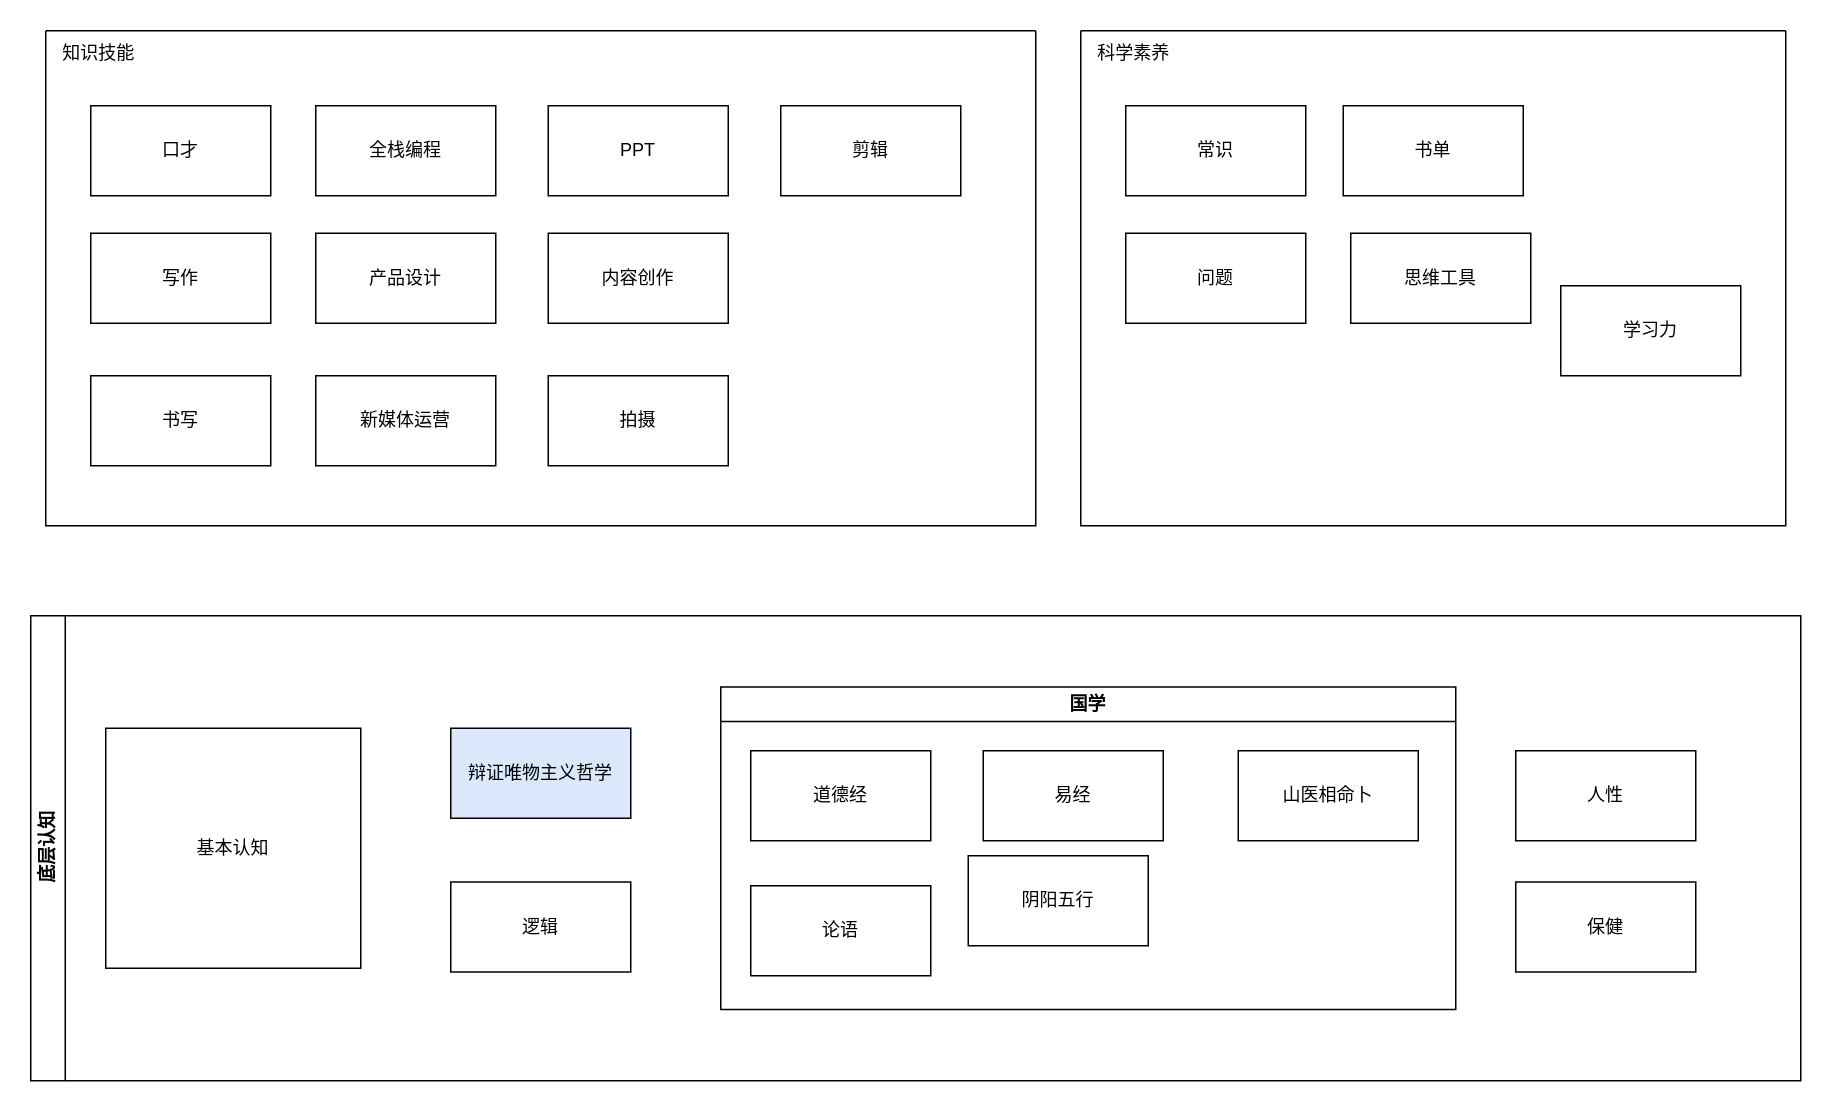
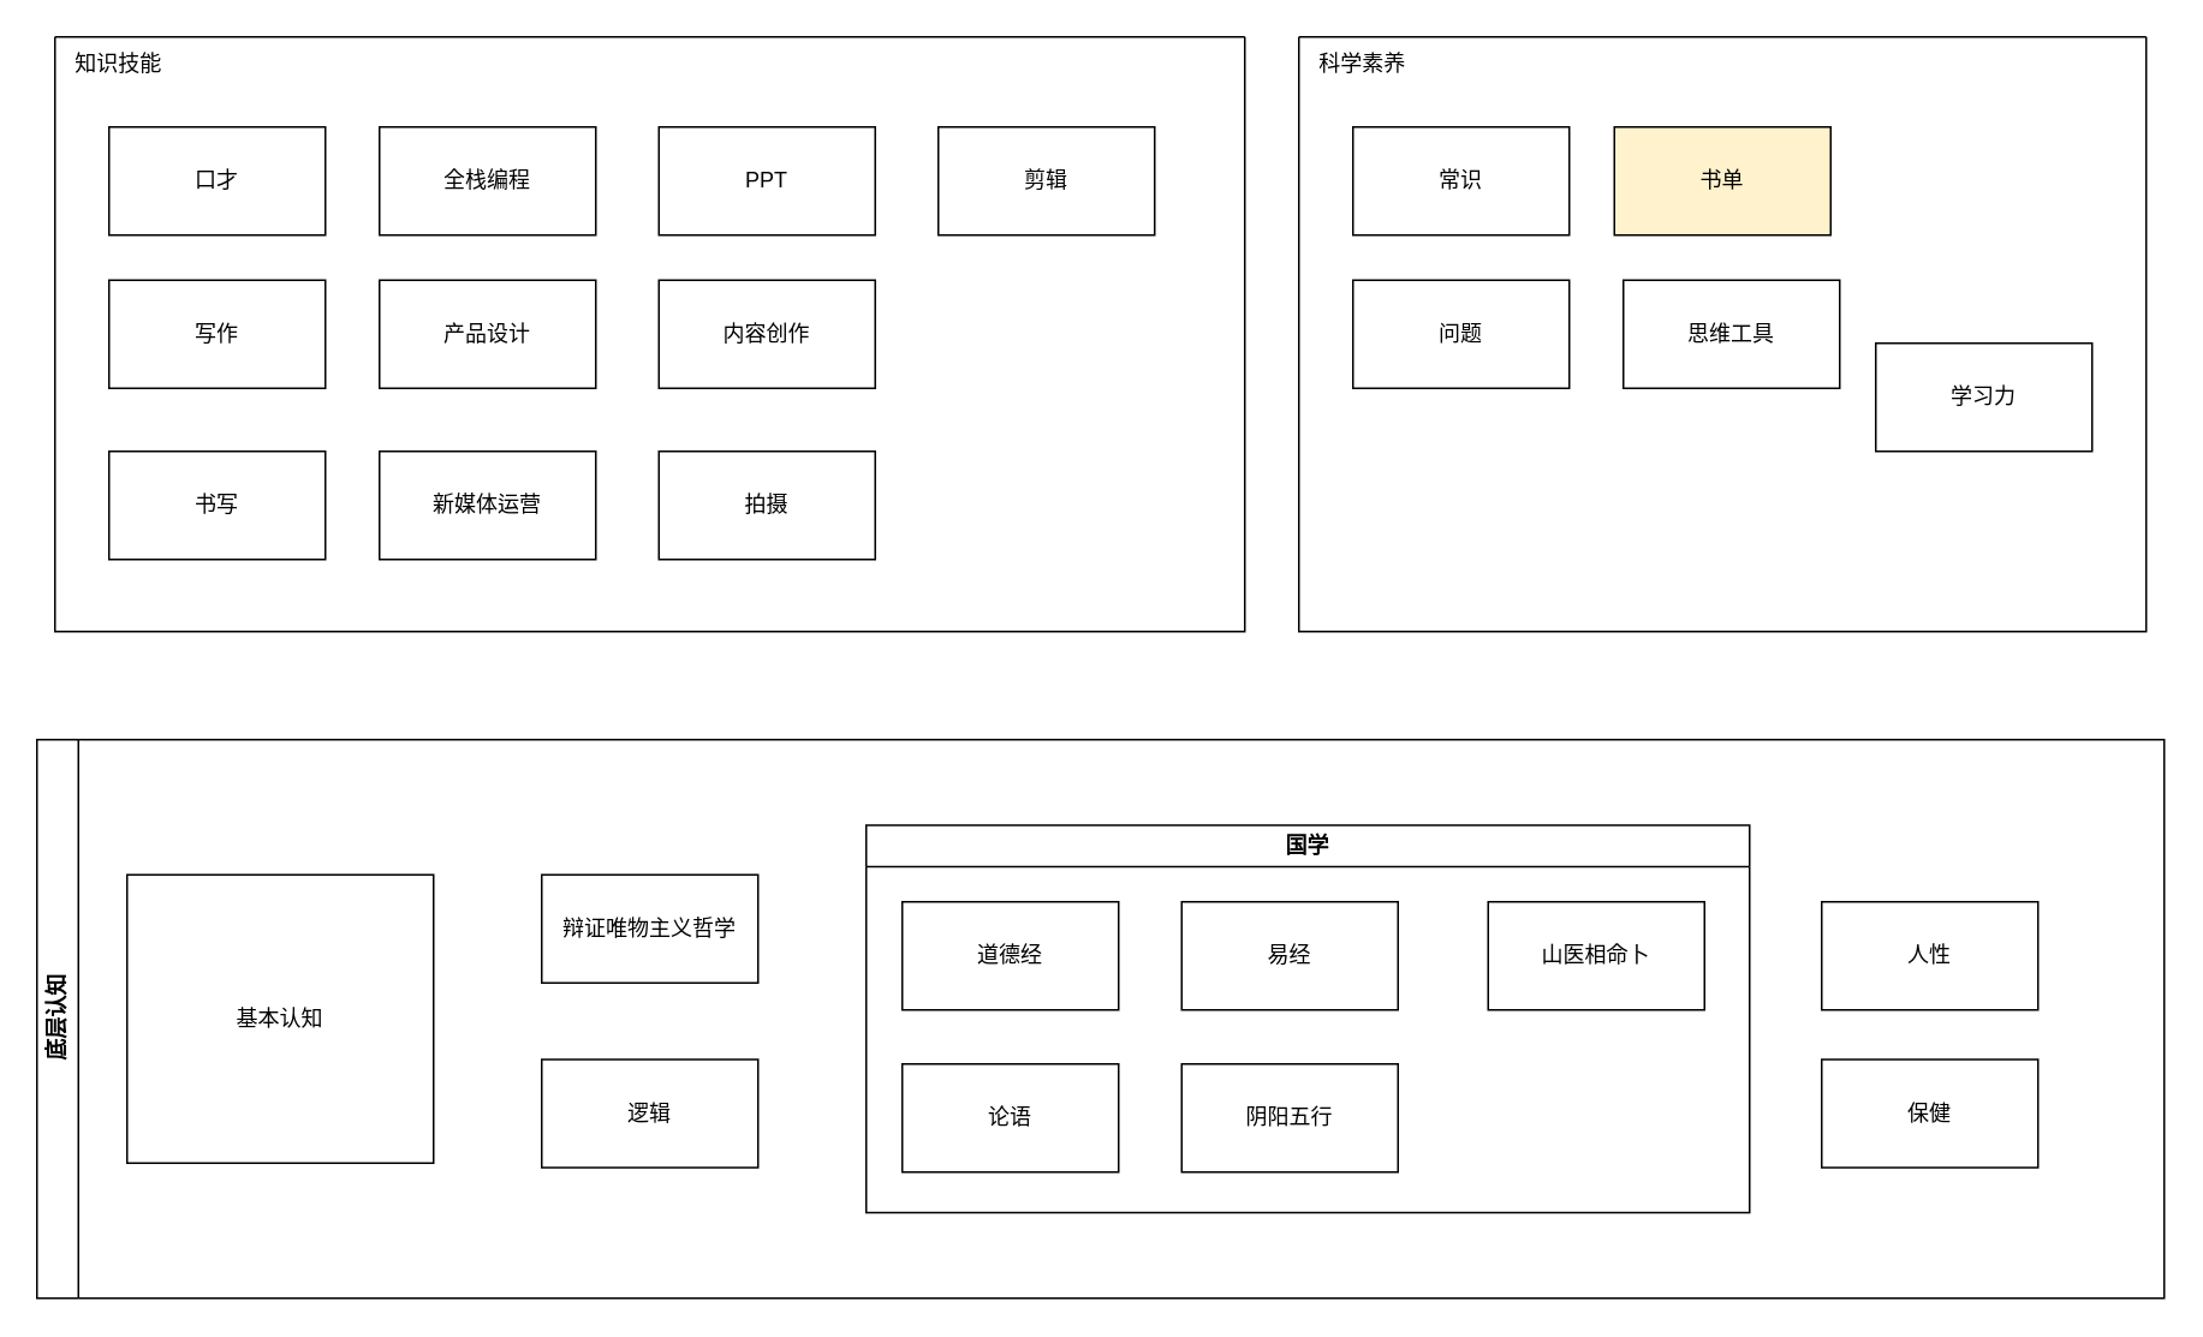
  <mxCell id="0" />
  <mxCell id="1" parent="0" />
  <mxCell id="2" value="" style="swimlane;startSize=0;" parent="1" vertex="1"><mxGeometry x="720" y="20" width="470" height="330" as="geometry" /></mxCell>
  <mxCell id="3" value="科学素养" style="text;html=1;align=center;verticalAlign=middle;resizable=0;points=[];autosize=1;strokeColor=none;fillColor=none;" parent="2" vertex="1"><mxGeometry width="70" height="30" as="geometry" /></mxCell>
  <mxCell id="4" value="常识" style="rounded=0;whiteSpace=wrap;html=1;" parent="2" vertex="1"><mxGeometry x="30" y="50" width="120" height="60" as="geometry" /></mxCell>
- <mxCell id="5" value="书单" style="rounded=0;whiteSpace=wrap;html=1;" parent="2" vertex="1"><mxGeometry x="175" y="50" width="120" height="60" as="geometry" /></mxCell>
+ <mxCell id="5" value="书单" style="rounded=0;whiteSpace=wrap;html=1;fillColor=#fff2cc;" parent="2" vertex="1"><mxGeometry x="175" y="50" width="120" height="60" as="geometry" /></mxCell>
  <mxCell id="6" value="问题" style="rounded=0;whiteSpace=wrap;html=1;" parent="2" vertex="1"><mxGeometry x="30" y="135" width="120" height="60" as="geometry" /></mxCell>
  <mxCell id="7" value="思维工具" style="rounded=0;whiteSpace=wrap;html=1;" parent="2" vertex="1"><mxGeometry x="180" y="135" width="120" height="60" as="geometry" /></mxCell>
  <mxCell id="8" value="学习力" style="rounded=0;whiteSpace=wrap;html=1;" vertex="1" parent="2"><mxGeometry x="320" y="170" width="120" height="60" as="geometry" /></mxCell>
  <mxCell id="9" value="" style="swimlane;startSize=0;" parent="1" vertex="1"><mxGeometry x="30" y="20" width="660" height="330" as="geometry" /></mxCell>
  <mxCell id="10" value="知识技能" style="text;html=1;align=center;verticalAlign=middle;resizable=0;points=[];autosize=1;strokeColor=none;fillColor=none;" parent="9" vertex="1"><mxGeometry width="70" height="30" as="geometry" /></mxCell>
  <mxCell id="11" value="口才" style="rounded=0;whiteSpace=wrap;html=1;" parent="9" vertex="1"><mxGeometry x="30" y="50" width="120" height="60" as="geometry" /></mxCell>
  <mxCell id="12" value="写作" style="rounded=0;whiteSpace=wrap;html=1;" parent="9" vertex="1"><mxGeometry x="30" y="135" width="120" height="60" as="geometry" /></mxCell>
  <mxCell id="13" value="书写" style="rounded=0;whiteSpace=wrap;html=1;" parent="9" vertex="1"><mxGeometry x="30" y="230" width="120" height="60" as="geometry" /></mxCell>
  <mxCell id="14" value="全栈编程" style="rounded=0;whiteSpace=wrap;html=1;" parent="9" vertex="1"><mxGeometry x="180" y="50" width="120" height="60" as="geometry" /></mxCell>
  <mxCell id="15" value="PPT" style="rounded=0;whiteSpace=wrap;html=1;" parent="9" vertex="1"><mxGeometry x="335" y="50" width="120" height="60" as="geometry" /></mxCell>
  <mxCell id="16" value="拍摄" style="rounded=0;whiteSpace=wrap;html=1;" parent="9" vertex="1"><mxGeometry x="335" y="230" width="120" height="60" as="geometry" /></mxCell>
  <mxCell id="17" value="内容创作" style="rounded=0;whiteSpace=wrap;html=1;" parent="9" vertex="1"><mxGeometry x="335" y="135" width="120" height="60" as="geometry" /></mxCell>
  <mxCell id="18" value="产品设计" style="rounded=0;whiteSpace=wrap;html=1;" parent="9" vertex="1"><mxGeometry x="180" y="135" width="120" height="60" as="geometry" /></mxCell>
  <mxCell id="19" value="新媒体运营" style="rounded=0;whiteSpace=wrap;html=1;" parent="9" vertex="1"><mxGeometry x="180" y="230" width="120" height="60" as="geometry" /></mxCell>
  <mxCell id="20" value="剪辑" style="rounded=0;whiteSpace=wrap;html=1;" parent="9" vertex="1"><mxGeometry x="490" y="50" width="120" height="60" as="geometry" /></mxCell>
  <mxCell id="21" value="底层认知&lt;br&gt;" style="swimlane;horizontal=0;whiteSpace=wrap;html=1;" parent="1" vertex="1"><mxGeometry x="20" y="410" width="1180" height="310" as="geometry" /></mxCell>
  <mxCell id="22" value="国学" style="swimlane;whiteSpace=wrap;html=1;" parent="21" vertex="1"><mxGeometry x="460" y="47.5" width="490" height="215" as="geometry" /></mxCell>
  <mxCell id="23" value="道德经" style="rounded=0;whiteSpace=wrap;html=1;" parent="22" vertex="1"><mxGeometry x="20" y="42.5" width="120" height="60" as="geometry" /></mxCell>
  <mxCell id="24" value="论语" style="rounded=0;whiteSpace=wrap;html=1;" parent="22" vertex="1"><mxGeometry x="20" y="132.5" width="120" height="60" as="geometry" /></mxCell>
  <mxCell id="25" value="易经" style="rounded=0;whiteSpace=wrap;html=1;" parent="22" vertex="1"><mxGeometry x="175" y="42.5" width="120" height="60" as="geometry" /></mxCell>
- <mxCell id="26" value="阴阳五行" style="rounded=0;whiteSpace=wrap;html=1;" parent="22" vertex="1"><mxGeometry x="165" y="112.5" width="120" height="60" as="geometry" /></mxCell>
+ <mxCell id="26" value="阴阳五行" style="rounded=0;whiteSpace=wrap;html=1;" parent="22" vertex="1"><mxGeometry x="175" y="132.5" width="120" height="60" as="geometry" /></mxCell>
  <mxCell id="27" value="山医相命卜" style="rounded=0;whiteSpace=wrap;html=1;" parent="22" vertex="1"><mxGeometry x="345" y="42.5" width="120" height="60" as="geometry" /></mxCell>
  <mxCell id="28" value="逻辑" style="rounded=0;whiteSpace=wrap;html=1;" parent="21" vertex="1"><mxGeometry x="280" y="177.5" width="120" height="60" as="geometry" /></mxCell>
- <mxCell id="29" value="辩证唯物主义哲学" style="rounded=0;whiteSpace=wrap;html=1;fillColor=#dae8fc;" parent="21" vertex="1"><mxGeometry x="280" y="75" width="120" height="60" as="geometry" /></mxCell>
+ <mxCell id="29" value="辩证唯物主义哲学" style="rounded=0;whiteSpace=wrap;html=1;" parent="21" vertex="1"><mxGeometry x="280" y="75" width="120" height="60" as="geometry" /></mxCell>
  <mxCell id="30" value="基本认知" style="rounded=0;whiteSpace=wrap;html=1;" parent="21" vertex="1"><mxGeometry x="50" y="75" width="170" height="160" as="geometry" /></mxCell>
  <mxCell id="31" value="人性" style="rounded=0;whiteSpace=wrap;html=1;" parent="21" vertex="1"><mxGeometry x="990" y="90" width="120" height="60" as="geometry" /></mxCell>
  <mxCell id="32" value="保健" style="rounded=0;whiteSpace=wrap;html=1;" vertex="1" parent="21"><mxGeometry x="990" y="177.5" width="120" height="60" as="geometry" /></mxCell>
